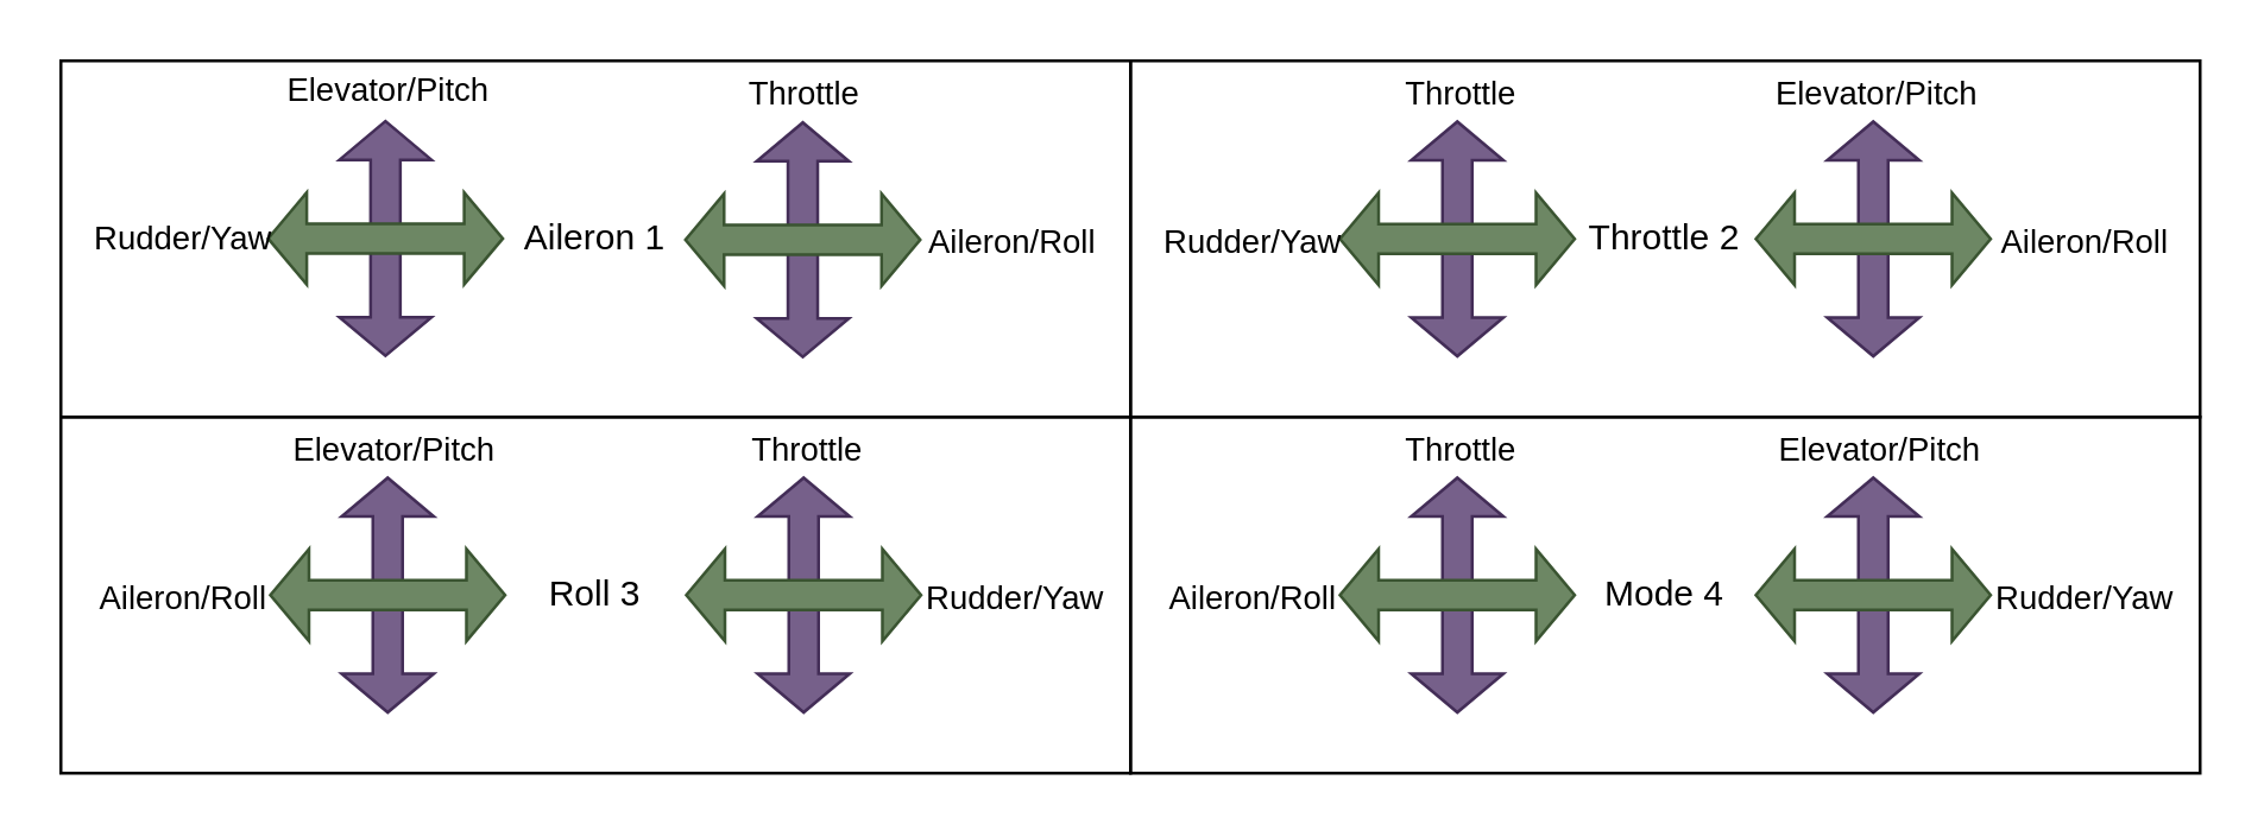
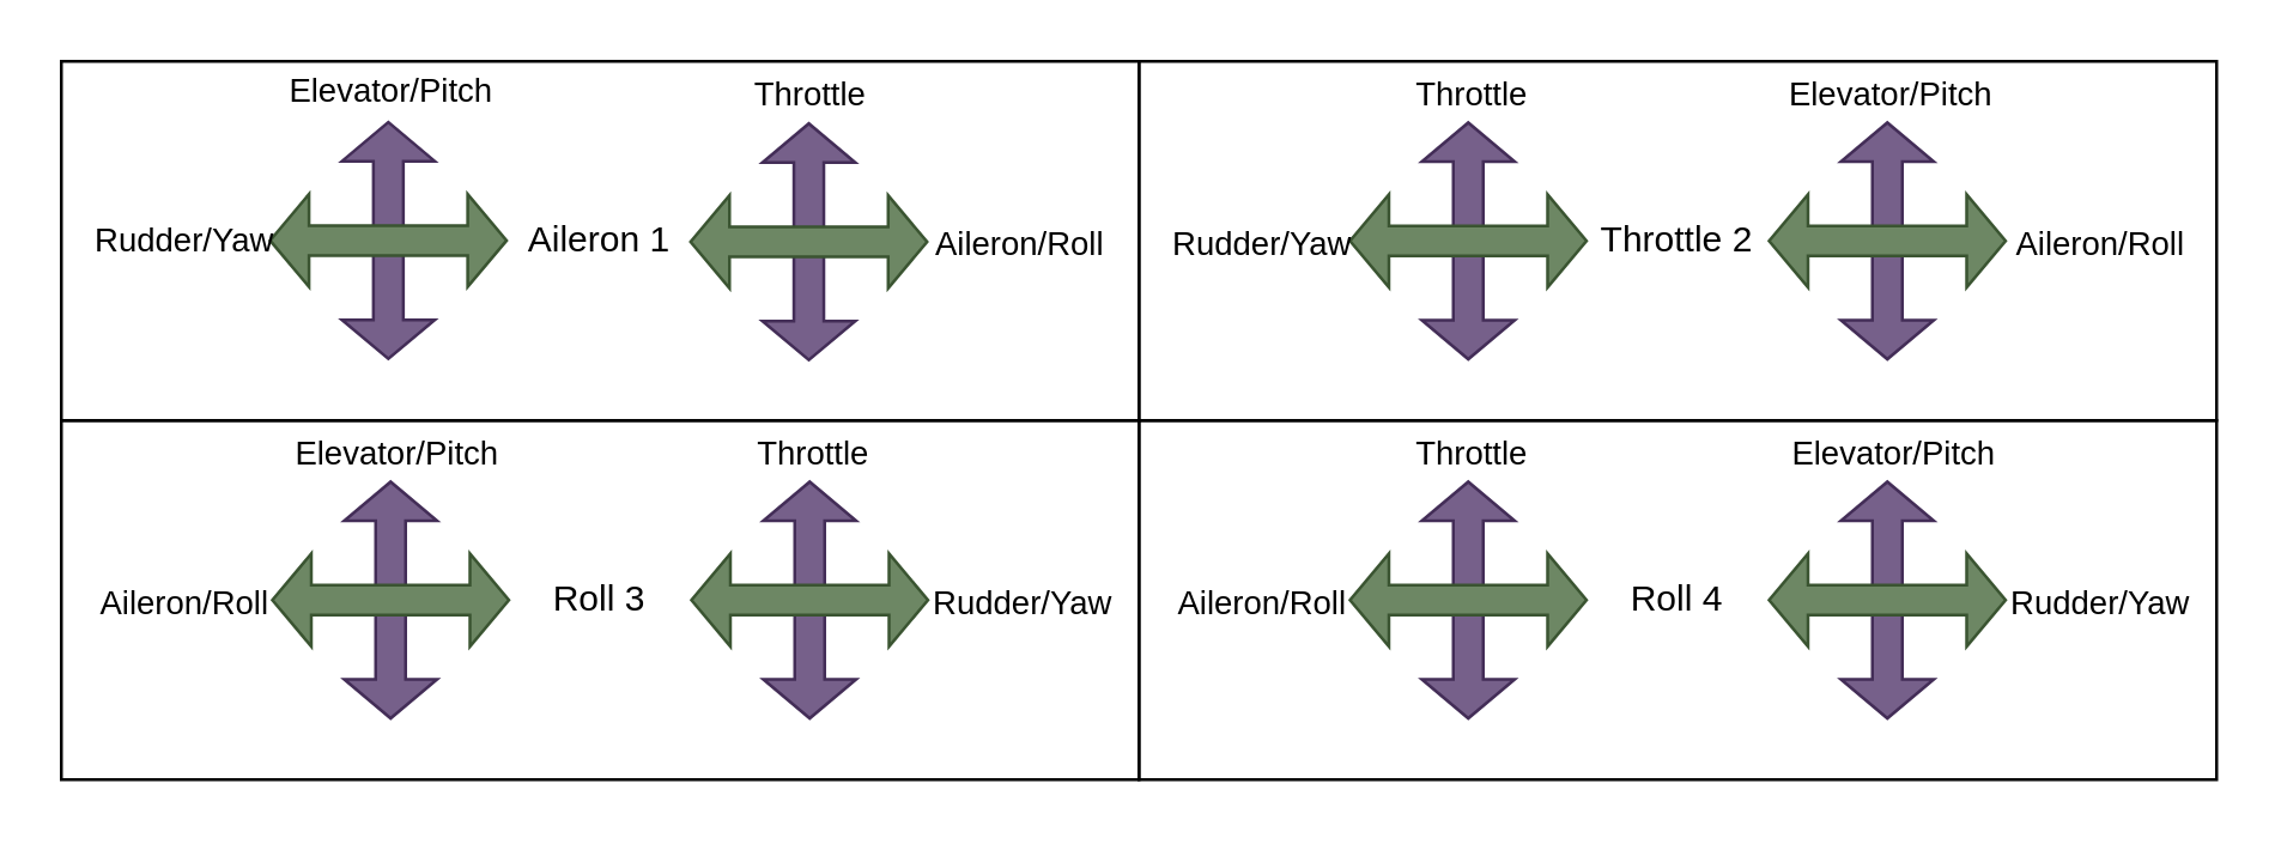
  <mxCell id="0" />
  <mxCell id="1" parent="0" />
  <mxCell id="2" value="Aileron 1" style="rounded=0;whiteSpace=wrap;html=1;fillColor=none;" vertex="1" parent="1"><mxGeometry width="360" height="120" as="geometry" x="20" y="20" /></mxCell>
- <mxCell id="3" value="Mode 4" style="rounded=0;whiteSpace=wrap;html=1;fillColor=none;" vertex="1" parent="1"><mxGeometry x="380" y="140" width="360" height="120" as="geometry" /></mxCell>
+ <mxCell id="3" value="Roll 4" style="rounded=0;whiteSpace=wrap;html=1;fillColor=none;" vertex="1" parent="1"><mxGeometry x="380" y="140" width="360" height="120" as="geometry" /></mxCell>
  <mxCell id="4" value="Throttle 2" style="rounded=0;whiteSpace=wrap;html=1;fillColor=none;" vertex="1" parent="1"><mxGeometry x="380" width="360" height="120" as="geometry" y="20" /></mxCell>
  <mxCell id="5" value="Roll 3" style="rounded=0;whiteSpace=wrap;html=1;fillColor=none;" vertex="1" parent="1"><mxGeometry y="140" width="360" height="120" as="geometry" x="20" /></mxCell>
  <mxCell id="6" value="" style="shape=flexArrow;endArrow=classic;startArrow=classic;html=1;rounded=0;fillColor=#76608a;endSize=4;startSize=4;arcSize=20;strokeColor=#432D57;" edge="1" parent="1"><mxGeometry width="100" height="100" relative="1" as="geometry"><mxPoint x="269.71" y="120.29" as="sourcePoint" /><mxPoint x="269.71" y="40.29" as="targetPoint" /></mxGeometry></mxCell>
  <mxCell id="7" value="Throttle" style="edgeLabel;html=1;align=center;verticalAlign=middle;resizable=0;points=[];labelBackgroundColor=none;" vertex="1" connectable="0" parent="6"><mxGeometry x="0.75" y="-2" relative="1" as="geometry"><mxPoint x="-2" y="-20" as="offset" /></mxGeometry></mxCell>
  <mxCell id="8" value="" style="shape=flexArrow;endArrow=classic;startArrow=classic;html=1;rounded=0;fillColor=#6d8764;endSize=4;startSize=4;arcSize=20;strokeColor=#3A5431;" edge="1" parent="1"><mxGeometry width="100" height="100" relative="1" as="geometry"><mxPoint x="229.71" y="80.29" as="sourcePoint" /><mxPoint x="309.71" y="80.29" as="targetPoint" /></mxGeometry></mxCell>
  <mxCell id="9" value="Aileron/Roll" style="edgeLabel;html=1;align=center;verticalAlign=middle;resizable=0;points=[];labelBackgroundColor=none;" vertex="1" connectable="0" parent="8"><mxGeometry x="0.555" y="-2" relative="1" as="geometry"><mxPoint x="48" y="-2" as="offset" /></mxGeometry></mxCell>
  <mxCell id="10" value="" style="shape=flexArrow;endArrow=classic;startArrow=classic;html=1;rounded=0;fillColor=#76608a;endSize=4;startSize=4;arcSize=20;strokeColor=#432D57;" edge="1" parent="1"><mxGeometry width="100" height="100" relative="1" as="geometry"><mxPoint x="129.24" y="119.86" as="sourcePoint" /><mxPoint x="129.24" y="39.86" as="targetPoint" /></mxGeometry></mxCell>
  <mxCell id="11" value="Elevator/Pitch" style="edgeLabel;html=1;align=center;verticalAlign=middle;resizable=0;points=[];labelBackgroundColor=none;" vertex="1" connectable="0" parent="10"><mxGeometry x="0.77" relative="1" as="geometry"><mxPoint y="-19" as="offset" /></mxGeometry></mxCell>
  <mxCell id="12" value="" style="shape=flexArrow;endArrow=classic;startArrow=classic;html=1;rounded=0;fillColor=#6d8764;endSize=4;startSize=4;arcSize=20;strokeColor=#3A5431;" edge="1" parent="1"><mxGeometry width="100" height="100" relative="1" as="geometry"><mxPoint x="89.24" y="79.86" as="sourcePoint" /><mxPoint x="169.24" y="79.86" as="targetPoint" /></mxGeometry></mxCell>
  <mxCell id="13" value="Rudder/Yaw" style="edgeLabel;html=1;align=center;verticalAlign=middle;resizable=0;points=[];labelBackgroundColor=none;" vertex="1" connectable="0" parent="12"><mxGeometry x="-0.435" relative="1" as="geometry"><mxPoint x="-52" as="offset" /></mxGeometry></mxCell>
  <mxCell id="14" value="" style="shape=flexArrow;endArrow=classic;startArrow=classic;html=1;rounded=0;fillColor=#76608a;endSize=4;startSize=4;arcSize=20;strokeColor=#432D57;" edge="1" parent="1"><mxGeometry width="100" height="100" relative="1" as="geometry"><mxPoint x="130" y="240" as="sourcePoint" /><mxPoint x="130" y="160" as="targetPoint" /></mxGeometry></mxCell>
  <mxCell id="15" value="Elevator/Pitch" style="edgeLabel;html=1;align=center;verticalAlign=middle;resizable=0;points=[];labelBackgroundColor=none;" vertex="1" connectable="0" parent="14"><mxGeometry x="0.692" y="-1" relative="1" as="geometry"><mxPoint y="-22" as="offset" /></mxGeometry></mxCell>
  <mxCell id="16" value="" style="shape=flexArrow;endArrow=classic;startArrow=classic;html=1;rounded=0;fillColor=#6d8764;endSize=4;startSize=4;arcSize=20;strokeColor=#3A5431;" edge="1" parent="1"><mxGeometry width="100" height="100" relative="1" as="geometry"><mxPoint x="90" y="200" as="sourcePoint" /><mxPoint x="170" y="200" as="targetPoint" /></mxGeometry></mxCell>
  <mxCell id="17" value="Aileron/Roll" style="edgeLabel;html=1;align=center;verticalAlign=middle;resizable=0;points=[];labelBackgroundColor=none;" vertex="1" connectable="0" parent="16"><mxGeometry x="-0.867" y="-1" relative="1" as="geometry"><mxPoint x="-35" y="-1" as="offset" /></mxGeometry></mxCell>
  <mxCell id="18" value="" style="shape=flexArrow;endArrow=classic;startArrow=classic;html=1;rounded=0;fillColor=#76608a;endSize=4;startSize=4;arcSize=20;strokeColor=#432D57;" edge="1" parent="1"><mxGeometry width="100" height="100" relative="1" as="geometry"><mxPoint x="270" y="240" as="sourcePoint" /><mxPoint x="270" y="160" as="targetPoint" /></mxGeometry></mxCell>
  <mxCell id="19" value="Throttle" style="edgeLabel;html=1;align=center;verticalAlign=middle;resizable=0;points=[];labelBackgroundColor=none;" vertex="1" connectable="0" parent="18"><mxGeometry x="0.725" y="-4" relative="1" as="geometry"><mxPoint x="-4" y="-21" as="offset" /></mxGeometry></mxCell>
  <mxCell id="20" value="" style="shape=flexArrow;endArrow=classic;startArrow=classic;html=1;rounded=0;fillColor=#6d8764;endSize=4;startSize=4;arcSize=20;strokeColor=#3A5431;" edge="1" parent="1"><mxGeometry width="100" height="100" relative="1" as="geometry"><mxPoint x="230" y="200" as="sourcePoint" /><mxPoint x="310" y="200" as="targetPoint" /></mxGeometry></mxCell>
  <mxCell id="21" value="Rudder/Yaw" style="edgeLabel;html=1;align=center;verticalAlign=middle;resizable=0;points=[];labelBackgroundColor=none;" vertex="1" connectable="0" parent="20"><mxGeometry x="0.792" y="2" relative="1" as="geometry"><mxPoint x="38" y="2" as="offset" /></mxGeometry></mxCell>
  <mxCell id="22" value="" style="shape=flexArrow;endArrow=classic;startArrow=classic;html=1;rounded=0;fillColor=#76608a;endSize=4;startSize=4;arcSize=20;strokeColor=#432D57;" edge="1" parent="1"><mxGeometry width="100" height="100" relative="1" as="geometry"><mxPoint x="490" y="240" as="sourcePoint" /><mxPoint x="490" y="160" as="targetPoint" /></mxGeometry></mxCell>
  <mxCell id="23" value="Throttle" style="edgeLabel;html=1;align=center;verticalAlign=middle;resizable=0;points=[];labelBackgroundColor=none;" vertex="1" connectable="0" parent="22"><mxGeometry x="0.767" y="-4" relative="1" as="geometry"><mxPoint x="-4" y="-19" as="offset" /></mxGeometry></mxCell>
  <mxCell id="24" value="" style="shape=flexArrow;endArrow=classic;startArrow=classic;html=1;rounded=0;fillColor=#6d8764;endSize=4;startSize=4;arcSize=20;strokeColor=#3A5431;" edge="1" parent="1"><mxGeometry width="100" height="100" relative="1" as="geometry"><mxPoint x="450" y="200" as="sourcePoint" /><mxPoint x="530" y="200" as="targetPoint" /></mxGeometry></mxCell>
  <mxCell id="25" value="Aileron/Roll" style="edgeLabel;html=1;align=center;verticalAlign=middle;resizable=0;points=[];labelBackgroundColor=none;" vertex="1" connectable="0" parent="24"><mxGeometry x="-0.783" y="4" relative="1" as="geometry"><mxPoint x="-39" y="4" as="offset" /></mxGeometry></mxCell>
  <mxCell id="26" value="" style="shape=flexArrow;endArrow=classic;startArrow=classic;html=1;rounded=0;fillColor=#76608a;endSize=4;startSize=4;arcSize=20;strokeColor=#432D57;" edge="1" parent="1"><mxGeometry width="100" height="100" relative="1" as="geometry"><mxPoint x="630" y="240" as="sourcePoint" /><mxPoint x="630" y="160" as="targetPoint" /></mxGeometry></mxCell>
  <mxCell id="27" value="Elevator/Pitch" style="edgeLabel;html=1;align=center;verticalAlign=middle;resizable=0;points=[];labelBackgroundColor=none;" vertex="1" connectable="0" parent="26"><mxGeometry x="0.775" y="-1" relative="1" as="geometry"><mxPoint y="-19" as="offset" /></mxGeometry></mxCell>
  <mxCell id="28" value="" style="shape=flexArrow;endArrow=classic;startArrow=classic;html=1;rounded=0;fillColor=#6d8764;endSize=4;startSize=4;arcSize=20;strokeColor=#3A5431;" edge="1" parent="1"><mxGeometry width="100" height="100" relative="1" as="geometry"><mxPoint x="590" y="200" as="sourcePoint" /><mxPoint x="670" y="200" as="targetPoint" /></mxGeometry></mxCell>
  <mxCell id="29" value="Rudder/Yaw" style="edgeLabel;html=1;align=center;verticalAlign=middle;resizable=0;points=[];labelBackgroundColor=none;" vertex="1" connectable="0" parent="28"><mxGeometry x="0.775" y="-1" relative="1" as="geometry"><mxPoint x="39" y="-1" as="offset" /></mxGeometry></mxCell>
  <mxCell id="30" value="" style="shape=flexArrow;endArrow=classic;startArrow=classic;html=1;rounded=0;fillColor=#76608a;endSize=4;startSize=4;arcSize=20;strokeColor=#432D57;" edge="1" parent="1"><mxGeometry width="100" height="100" relative="1" as="geometry"><mxPoint x="630" y="120" as="sourcePoint" /><mxPoint x="630" y="40" as="targetPoint" /></mxGeometry></mxCell>
  <mxCell id="31" value="Elevator/Pitch" style="edgeLabel;html=1;align=center;verticalAlign=middle;resizable=0;points=[];labelBackgroundColor=none;" vertex="1" connectable="0" parent="30"><mxGeometry x="0.75" y="-3" relative="1" as="geometry"><mxPoint x="-3" y="-20" as="offset" /></mxGeometry></mxCell>
  <mxCell id="32" value="" style="shape=flexArrow;endArrow=classic;startArrow=classic;html=1;rounded=0;fillColor=#6d8764;endSize=4;startSize=4;arcSize=20;strokeColor=#3A5431;" edge="1" parent="1"><mxGeometry width="100" height="100" relative="1" as="geometry"><mxPoint x="590" y="80" as="sourcePoint" /><mxPoint x="670" y="80" as="targetPoint" /></mxGeometry></mxCell>
  <mxCell id="33" value="Aileron/Roll" style="edgeLabel;html=1;align=center;verticalAlign=middle;resizable=0;points=[];labelBackgroundColor=none;" vertex="1" connectable="0" parent="32"><mxGeometry x="0.325" y="-2" relative="1" as="geometry"><mxPoint x="57" y="-2" as="offset" /></mxGeometry></mxCell>
  <mxCell id="34" value="" style="shape=flexArrow;endArrow=classic;startArrow=classic;html=1;rounded=0;fillColor=#76608a;endSize=4;startSize=4;arcSize=20;strokeColor=#432D57;" edge="1" parent="1"><mxGeometry width="100" height="100" relative="1" as="geometry"><mxPoint x="490" y="120" as="sourcePoint" /><mxPoint x="490" y="40" as="targetPoint" /></mxGeometry></mxCell>
  <mxCell id="35" value="Throttle" style="edgeLabel;html=1;align=center;verticalAlign=middle;resizable=0;points=[];labelBackgroundColor=none;" vertex="1" connectable="0" parent="34"><mxGeometry x="0.767" y="-5" relative="1" as="geometry"><mxPoint x="-5" y="-19" as="offset" /></mxGeometry></mxCell>
  <mxCell id="36" value="" style="shape=flexArrow;endArrow=classic;startArrow=classic;html=1;rounded=0;fillColor=#6d8764;endSize=4;startSize=4;arcSize=20;strokeColor=#3A5431;" edge="1" parent="1"><mxGeometry width="100" height="100" relative="1" as="geometry"><mxPoint x="450" y="80" as="sourcePoint" /><mxPoint x="530" y="80" as="targetPoint" /></mxGeometry></mxCell>
  <mxCell id="37" value="Rudder/Yaw" style="edgeLabel;html=1;align=center;verticalAlign=middle;resizable=0;points=[];labelBackgroundColor=none;" vertex="1" connectable="0" parent="36"><mxGeometry x="-0.725" y="-1" relative="1" as="geometry"><mxPoint x="-41" y="-1" as="offset" /></mxGeometry></mxCell>
